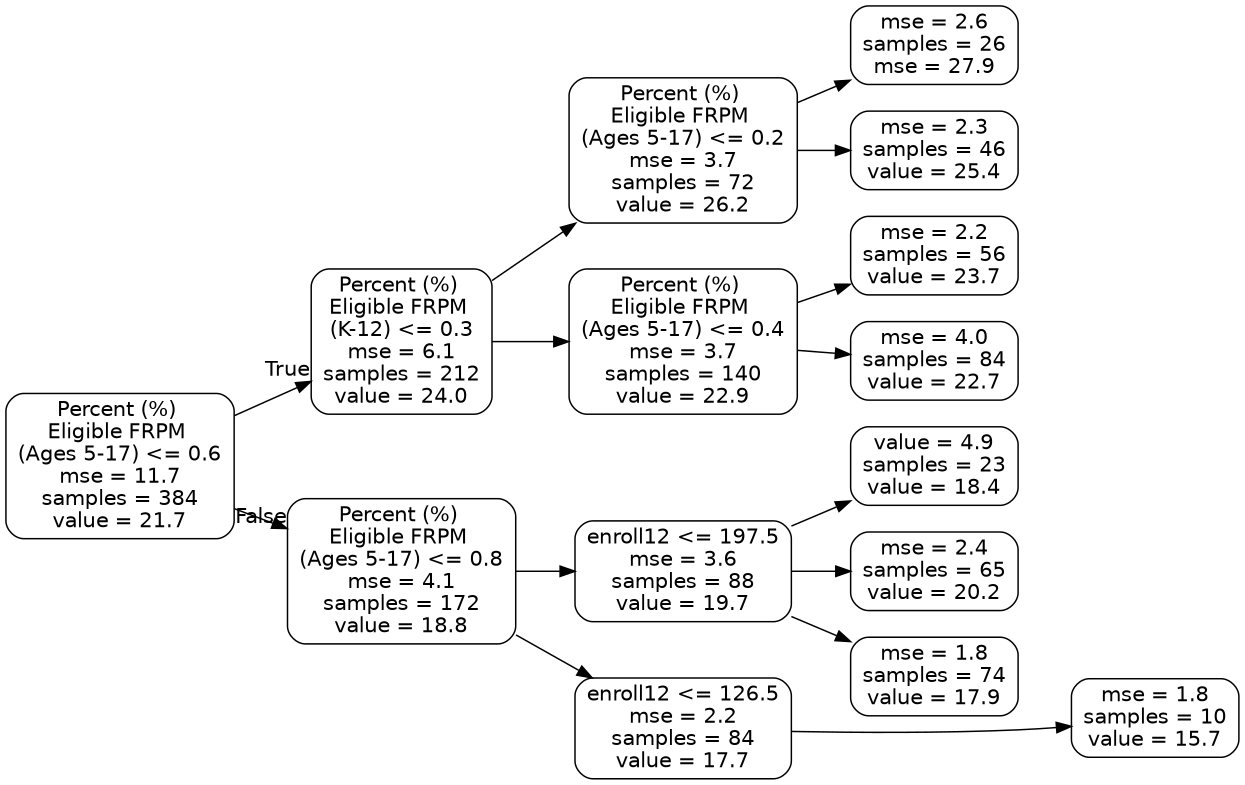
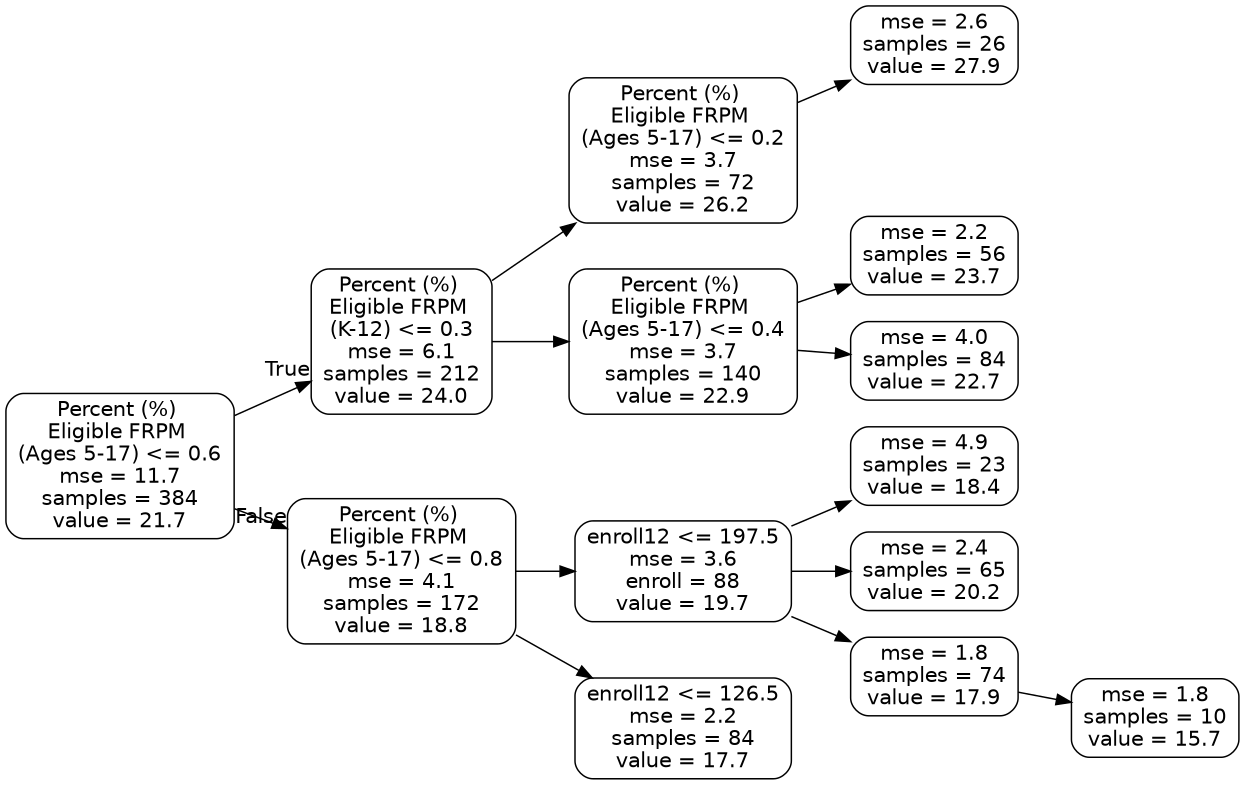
  digraph {
    rankdir=LR
    node [color=black fontname=helvetica shape=box style=rounded]
    edge [fontname=helvetica]
    n1 [label="Percent (%) \nEligible FRPM \n(Ages 5-17) <= 0.6\nmse = 11.7\nsamples = 384\nvalue = 21.7"]
    n2 [label="Percent (%) \nEligible FRPM \n(K-12) <= 0.3\nmse = 6.1\nsamples = 212\nvalue = 24.0"]
    n3 [label="Percent (%) \nEligible FRPM \n(Ages 5-17) <= 0.8\nmse = 4.1\nsamples = 172\nvalue = 18.8"]
    n4 [label="Percent (%) \nEligible FRPM \n(Ages 5-17) <= 0.2\nmse = 3.7\nsamples = 72\nvalue = 26.2"]
    n5 [label="Percent (%) \nEligible FRPM \n(Ages 5-17) <= 0.4\nmse = 3.7\nsamples = 140\nvalue = 22.9"]
-   n6 [label="enroll12 <= 197.5\nmse = 3.6\nsamples = 88\nvalue = 19.7"]
+   n6 [label="enroll12 <= 197.5\nmse = 3.6\nenroll = 88\nvalue = 19.7"]
    n7 [label="enroll12 <= 126.5\nmse = 2.2\nsamples = 84\nvalue = 17.7"]
-   n8 [label="mse = 2.6\nsamples = 26\nmse = 27.9"]
-   n9 [label="mse = 2.3\nsamples = 46\nvalue = 25.4"]
+   n8 [label="mse = 2.6\nsamples = 26\nvalue = 27.9"]
    n10 [label="mse = 2.2\nsamples = 56\nvalue = 23.7"]
    n11 [label="mse = 4.0\nsamples = 84\nvalue = 22.7"]
-   n12 [label="value = 4.9\nsamples = 23\nvalue = 18.4"]
+   n12 [label="mse = 4.9\nsamples = 23\nvalue = 18.4"]
    n13 [label="mse = 2.4\nsamples = 65\nvalue = 20.2"]
    n14 [label="mse = 1.8\nsamples = 74\nvalue = 17.9"]
    n15 [label="mse = 1.8\nsamples = 10\nvalue = 15.7"]
    n1 -> n2 [headlabel=True labelangle=45 labeldistance=2.5]
    n1 -> n3 [headlabel=False labelangle=-45 labeldistance=2.5]
    n2 -> n4
    n2 -> n5
    n3 -> n6
    n3 -> n7
    n4 -> n8
-   n4 -> n9
    n5 -> n10
    n5 -> n11
    n6 -> n12
    n6 -> n13
    n6 -> n14
-   n7 -> n15
+   n14 -> n15
  }
